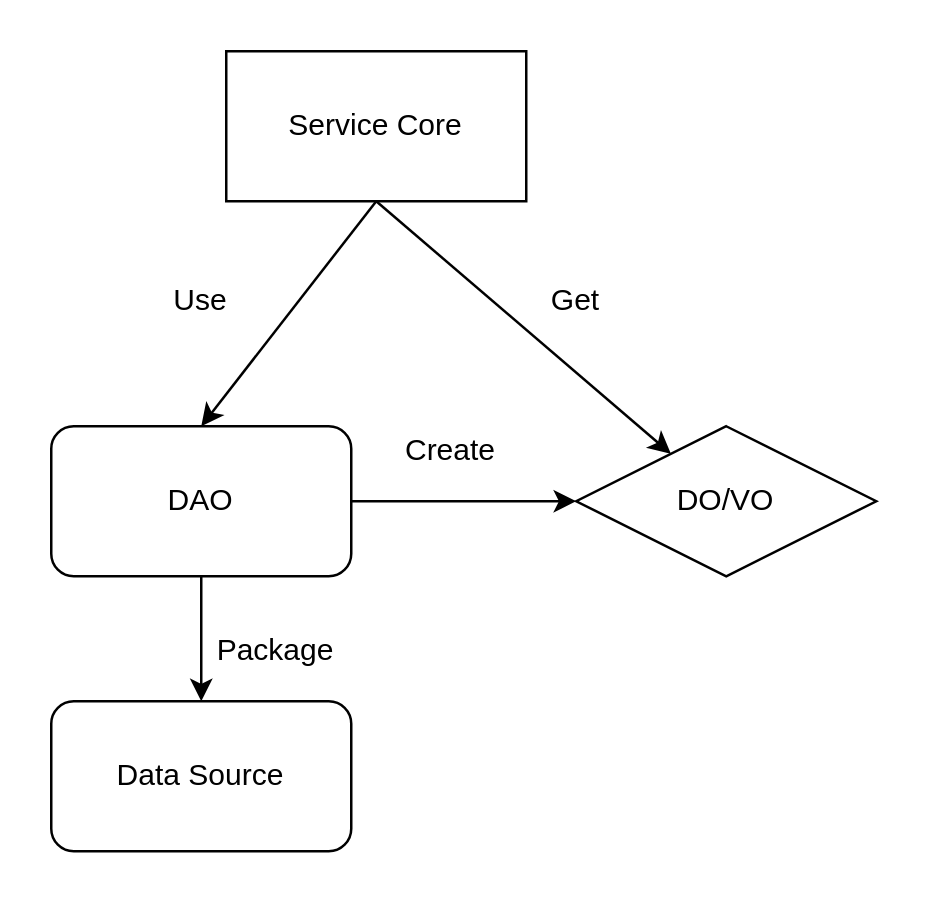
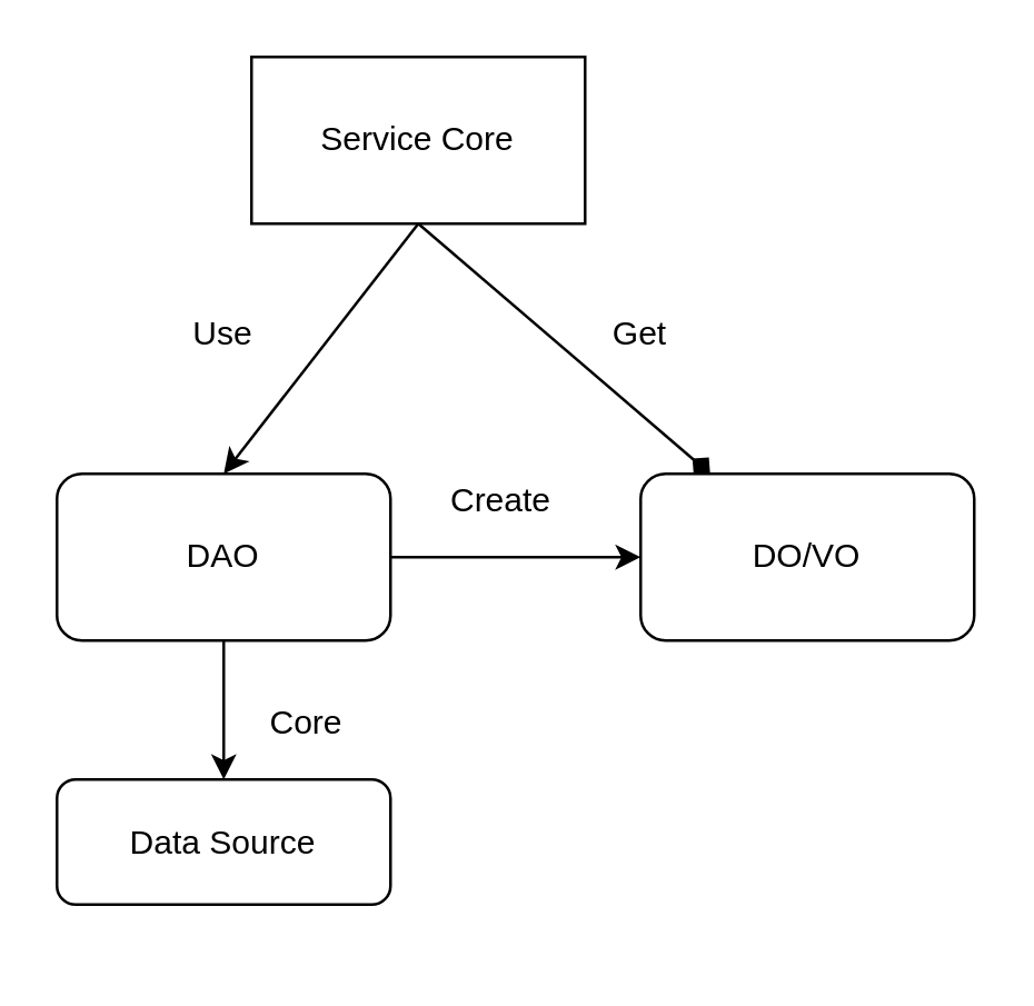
  <mxCell id="0" />
  <mxCell id="1" parent="0" />
  <mxCell id="2" style="rounded=0;orthogonalLoop=1;jettySize=auto;html=1;exitX=0.5;exitY=1;exitDx=0;exitDy=0;entryX=0.5;entryY=0;entryDx=0;entryDy=0;" edge="1" parent="1" source="4" target="7"><mxGeometry relative="1" as="geometry" /></mxCell>
- <mxCell id="3" style="edgeStyle=none;rounded=0;orthogonalLoop=1;jettySize=auto;html=1;exitX=0.5;exitY=1;exitDx=0;exitDy=0;" edge="1" parent="1" source="4" target="8"><mxGeometry relative="1" as="geometry" /></mxCell>
+ <mxCell id="3" style="edgeStyle=none;rounded=0;orthogonalLoop=1;jettySize=auto;html=1;exitX=0.5;exitY=1;exitDx=0;exitDy=0;endArrow=diamond;" edge="1" parent="1" source="4" target="8"><mxGeometry relative="1" as="geometry" /></mxCell>
  <mxCell id="4" value="Service Core" style="whiteSpace=wrap;html=1;rounded=0;" vertex="1" parent="1"><mxGeometry x="90" y="20" width="120" height="60" as="geometry" /></mxCell>
  <mxCell id="5" style="edgeStyle=none;rounded=0;orthogonalLoop=1;jettySize=auto;html=1;exitX=0.5;exitY=1;exitDx=0;exitDy=0;entryX=0.5;entryY=0;entryDx=0;entryDy=0;" edge="1" parent="1" source="7" target="9"><mxGeometry relative="1" as="geometry" /></mxCell>
  <mxCell id="6" style="edgeStyle=none;rounded=0;orthogonalLoop=1;jettySize=auto;html=1;exitX=1;exitY=0.5;exitDx=0;exitDy=0;" edge="1" parent="1" source="7" target="8"><mxGeometry relative="1" as="geometry" /></mxCell>
  <mxCell id="7" value="DAO" style="rounded=1;whiteSpace=wrap;html=1;" vertex="1" parent="1"><mxGeometry x="20" y="170" width="120" height="60" as="geometry" /></mxCell>
- <mxCell id="8" value="DO/VO" style="rhombus;whiteSpace=wrap;html=1;" vertex="1" parent="1"><mxGeometry x="230" y="170" width="120" height="60" as="geometry" /></mxCell>
- <mxCell id="9" value="Data Source" style="rounded=1;whiteSpace=wrap;html=1;" vertex="1" parent="1"><mxGeometry x="20" y="280" width="120" height="60" as="geometry" /></mxCell>
+ <mxCell id="8" value="DO/VO" style="rounded=1;whiteSpace=wrap;html=1;" vertex="1" parent="1"><mxGeometry x="230" y="170" width="120" height="60" as="geometry" /></mxCell>
+ <mxCell id="9" value="Data Source" style="rounded=1;whiteSpace=wrap;html=1;" vertex="1" parent="1"><mxGeometry x="20" y="280" width="120" height="45" as="geometry" /></mxCell>
  <mxCell id="10" value="Use" style="text;html=1;strokeColor=none;fillColor=none;align=center;verticalAlign=middle;whiteSpace=wrap;rounded=0;" vertex="1" parent="1"><mxGeometry x="60" y="110" width="40" height="20" as="geometry" /></mxCell>
  <mxCell id="11" value="Get" style="text;html=1;strokeColor=none;fillColor=none;align=center;verticalAlign=middle;whiteSpace=wrap;rounded=0;" vertex="1" parent="1"><mxGeometry x="210" y="110" width="40" height="20" as="geometry" /></mxCell>
- <mxCell id="12" value="Package" style="text;html=1;strokeColor=none;fillColor=none;align=center;verticalAlign=middle;whiteSpace=wrap;rounded=0;" vertex="1" parent="1"><mxGeometry x="90" y="250" width="40" height="20" as="geometry" /></mxCell>
+ <mxCell id="12" value="Core" style="text;html=1;strokeColor=none;fillColor=none;align=center;verticalAlign=middle;whiteSpace=wrap;rounded=0;" vertex="1" parent="1"><mxGeometry x="90" y="250" width="40" height="20" as="geometry" /></mxCell>
  <mxCell id="13" value="Create" style="text;html=1;strokeColor=none;fillColor=none;align=center;verticalAlign=middle;whiteSpace=wrap;rounded=0;" vertex="1" parent="1"><mxGeometry x="160" y="170" width="40" height="20" as="geometry" /></mxCell>
